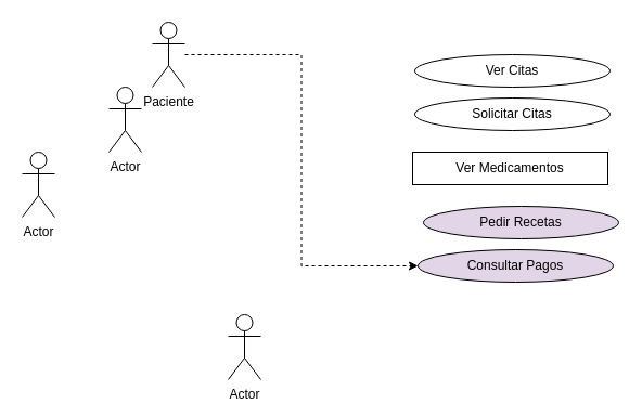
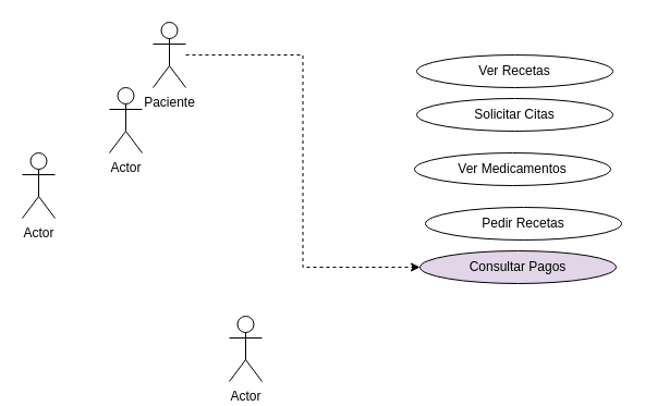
  <mxCell id="0" />
  <mxCell id="1" parent="0" />
  <mxCell id="2" value="Actor" style="shape=umlActor;verticalLabelPosition=bottom;verticalAlign=top;html=1;outlineConnect=0;" parent="1" vertex="1"><mxGeometry x="100" y="80" width="30" height="60" as="geometry" /></mxCell>
  <mxCell id="3" value="Actor" style="shape=umlActor;verticalLabelPosition=bottom;verticalAlign=top;html=1;outlineConnect=0;" parent="1" vertex="1"><mxGeometry x="210" y="290" width="30" height="60" as="geometry" /></mxCell>
  <mxCell id="4" value="Actor" style="shape=umlActor;verticalLabelPosition=bottom;verticalAlign=top;html=1;outlineConnect=0;" parent="1" vertex="1"><mxGeometry x="20" y="140" width="30" height="60" as="geometry" /></mxCell>
  <mxCell id="5" style="edgeStyle=orthogonalEdgeStyle;rounded=0;orthogonalLoop=1;jettySize=auto;html=1;entryX=0;entryY=0.5;entryDx=0;entryDy=0;dashed=1;" edge="1" parent="1" source="6" target="10"><mxGeometry relative="1" as="geometry" /></mxCell>
  <mxCell id="6" value="Paciente" style="shape=umlActor;verticalLabelPosition=bottom;verticalAlign=top;html=1;outlineConnect=0;" parent="1" vertex="1"><mxGeometry x="140" y="20" width="30" height="60" as="geometry" /></mxCell>
- <mxCell id="7" value="Ver Citas" style="ellipse;whiteSpace=wrap;html=1;" parent="1" vertex="1"><mxGeometry x="382" y="50" width="180" height="30" as="geometry" /></mxCell>
+ <mxCell id="7" value="Ver Recetas" style="ellipse;whiteSpace=wrap;html=1;" parent="1" vertex="1"><mxGeometry x="382" y="50" width="180" height="30" as="geometry" /></mxCell>
  <mxCell id="8" value="Solicitar Citas" style="ellipse;whiteSpace=wrap;html=1;" parent="1" vertex="1"><mxGeometry x="382" y="90" width="180" height="30" as="geometry" /></mxCell>
- <mxCell id="9" value="Ver Medicamentos" style="whiteSpace=wrap;html=1;rounded=0;" parent="1" vertex="1"><mxGeometry x="380" y="140" width="180" height="30" as="geometry" /></mxCell>
+ <mxCell id="9" value="Ver Medicamentos" style="ellipse;whiteSpace=wrap;html=1;" parent="1" vertex="1"><mxGeometry x="380" y="140" width="180" height="30" as="geometry" /></mxCell>
  <mxCell id="10" value="Consultar Pagos" style="ellipse;whiteSpace=wrap;html=1;fillColor=#e1d5e7;" parent="1" vertex="1"><mxGeometry x="385" y="230" width="180" height="30" as="geometry" /></mxCell>
- <mxCell id="11" value="Pedir Recetas" style="ellipse;whiteSpace=wrap;html=1;fillColor=#e1d5e7;" parent="1" vertex="1"><mxGeometry x="390" y="190" width="180" height="30" as="geometry" /></mxCell>
+ <mxCell id="11" value="Pedir Recetas" style="ellipse;whiteSpace=wrap;html=1;" parent="1" vertex="1"><mxGeometry x="390" y="190" width="180" height="30" as="geometry" /></mxCell>
